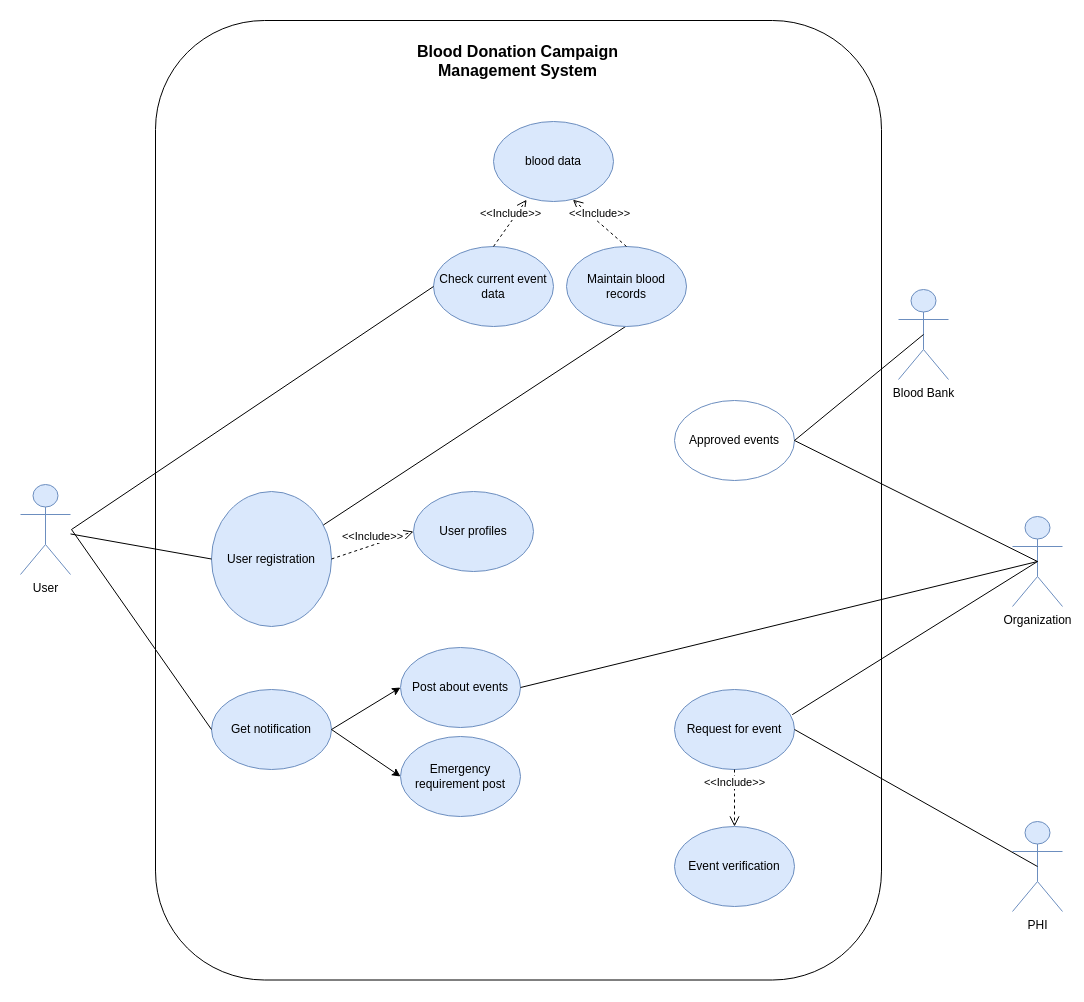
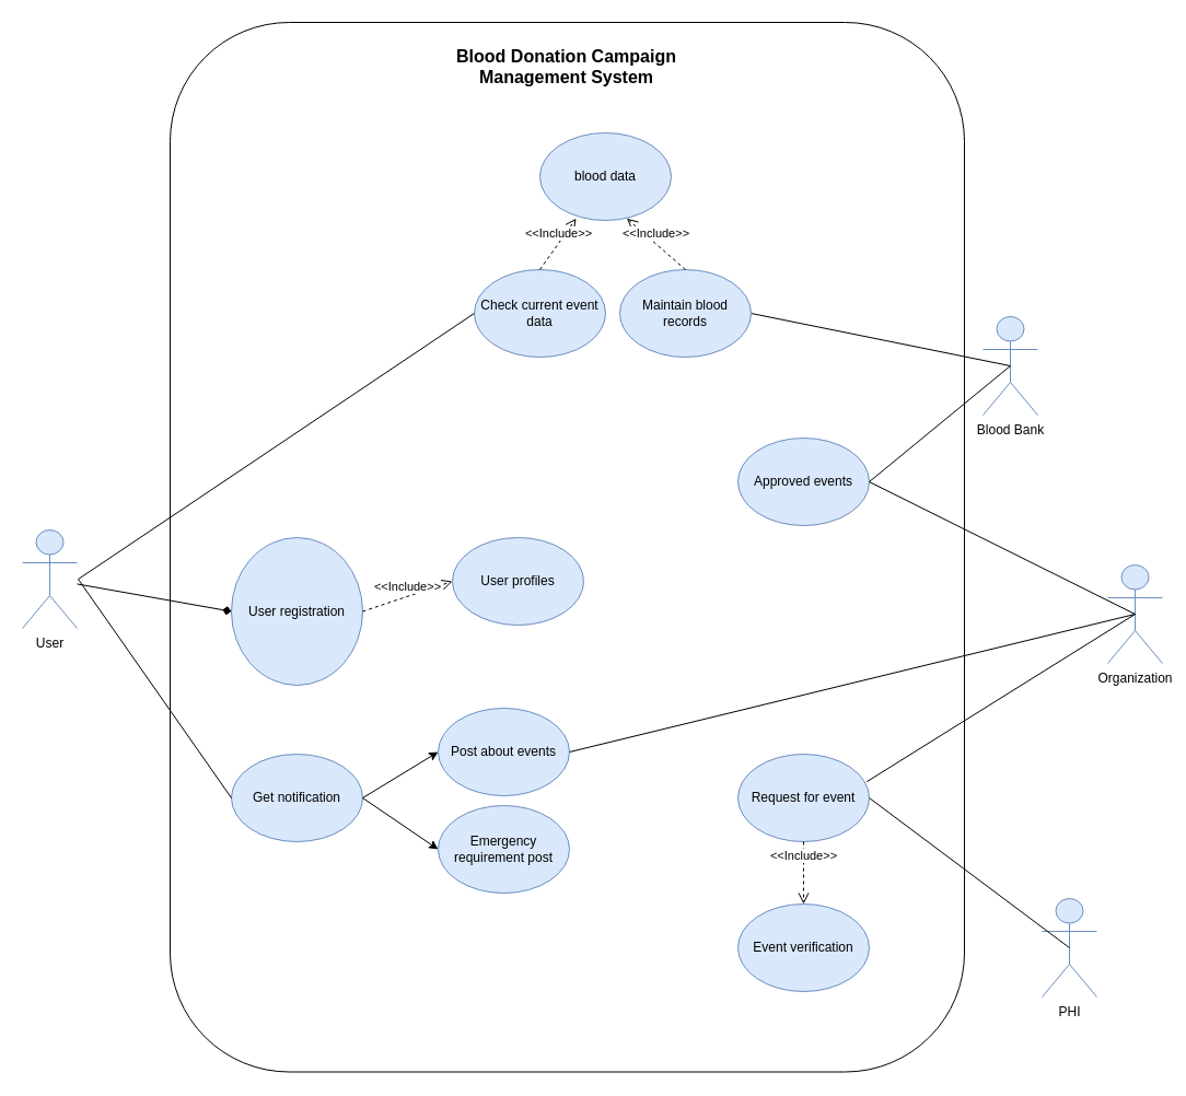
  <mxCell id="0" />
  <mxCell id="1" parent="0" />
  <mxCell id="2" value="" style="rounded=1;whiteSpace=wrap;html=1;sketch=0;" parent="1" vertex="1"><mxGeometry x="155" y="20" width="726" height="959.5" as="geometry" /></mxCell>
  <mxCell id="3" value="&lt;div&gt;User&lt;/div&gt;&lt;div&gt;&lt;br&gt;&lt;/div&gt;" style="shape=umlActor;verticalLabelPosition=bottom;verticalAlign=top;html=1;outlineConnect=0;rounded=0;sketch=0;fillColor=#dae8fc;strokeColor=#6c8ebf;" parent="1" vertex="1"><mxGeometry x="20" y="484" width="50" height="90" as="geometry" /></mxCell>
- <mxCell id="4" value="PHI" style="shape=umlActor;verticalLabelPosition=bottom;verticalAlign=top;html=1;outlineConnect=0;rounded=0;sketch=0;fillColor=#dae8fc;strokeColor=#6c8ebf;" parent="1" vertex="1"><mxGeometry x="1012" y="821" width="50" height="90" as="geometry" /></mxCell>
+ <mxCell id="4" value="PHI" style="shape=umlActor;verticalLabelPosition=bottom;verticalAlign=top;html=1;outlineConnect=0;rounded=0;sketch=0;fillColor=#dae8fc;strokeColor=#6c8ebf;" parent="1" vertex="1"><mxGeometry x="952" y="821" width="50" height="90" as="geometry" /></mxCell>
  <mxCell id="5" value="Organization" style="shape=umlActor;verticalLabelPosition=bottom;verticalAlign=top;html=1;outlineConnect=0;rounded=0;sketch=0;fillColor=#dae8fc;strokeColor=#6c8ebf;" parent="1" vertex="1"><mxGeometry x="1012" y="516" width="50" height="90" as="geometry" /></mxCell>
  <mxCell id="6" value="blood data" style="ellipse;whiteSpace=wrap;html=1;rounded=0;sketch=0;fillColor=#dae8fc;strokeColor=#6c8ebf;" parent="1" vertex="1"><mxGeometry x="493" y="121" width="120" height="80" as="geometry" /></mxCell>
  <mxCell id="7" value="Check current event data" style="ellipse;whiteSpace=wrap;html=1;rounded=0;sketch=0;fillColor=#dae8fc;strokeColor=#6c8ebf;" parent="1" vertex="1"><mxGeometry x="433" y="246" width="120" height="80" as="geometry" /></mxCell>
  <mxCell id="8" value="&amp;lt;&amp;lt;Include&amp;gt;&amp;gt;" style="html=1;verticalAlign=bottom;endArrow=open;dashed=1;endSize=8;rounded=1;sketch=0;curved=0;entryX=0.276;entryY=0.978;entryDx=0;entryDy=0;exitX=0.5;exitY=0;exitDx=0;exitDy=0;entryPerimeter=0;" parent="1" source="7" target="6" edge="1"><mxGeometry relative="1" as="geometry"><mxPoint x="433" y="411" as="sourcePoint" /><mxPoint x="353" y="411" as="targetPoint" /></mxGeometry></mxCell>
  <mxCell id="9" value="User registration" style="ellipse;whiteSpace=wrap;html=1;rounded=0;sketch=0;fillColor=#dae8fc;strokeColor=#6c8ebf;" parent="1" vertex="1"><mxGeometry x="211" y="491" width="120" height="135" as="geometry" /></mxCell>
  <mxCell id="10" value="Get notification" style="ellipse;whiteSpace=wrap;html=1;rounded=0;sketch=0;fillColor=#dae8fc;strokeColor=#6c8ebf;" parent="1" vertex="1"><mxGeometry x="211" y="689" width="120" height="80" as="geometry" /></mxCell>
  <mxCell id="11" value="Post about events" style="ellipse;whiteSpace=wrap;html=1;rounded=0;sketch=0;fillColor=#dae8fc;strokeColor=#6c8ebf;" parent="1" vertex="1"><mxGeometry x="400" y="647" width="120" height="80" as="geometry" /></mxCell>
  <mxCell id="12" value="Emergency requirement post" style="ellipse;whiteSpace=wrap;html=1;rounded=0;sketch=0;fillColor=#dae8fc;strokeColor=#6c8ebf;" parent="1" vertex="1"><mxGeometry x="400" y="736" width="120" height="80" as="geometry" /></mxCell>
  <mxCell id="13" value="Request for event" style="ellipse;whiteSpace=wrap;html=1;rounded=0;sketch=0;fillColor=#dae8fc;strokeColor=#6c8ebf;" parent="1" vertex="1"><mxGeometry x="674" y="689" width="120" height="80" as="geometry" /></mxCell>
  <mxCell id="14" value="" style="endArrow=none;html=1;rounded=1;sketch=0;curved=0;exitX=0;exitY=0.5;exitDx=0;exitDy=0;" parent="1" source="7" edge="1"><mxGeometry width="50" height="50" relative="1" as="geometry"><mxPoint x="343" y="538.614" as="sourcePoint" /><mxPoint x="71" y="529" as="targetPoint" /></mxGeometry></mxCell>
- <mxCell id="15" value="" style="endArrow=none;html=1;rounded=1;sketch=0;curved=0;entryX=0;entryY=0.5;entryDx=0;entryDy=0;" parent="1" source="3" target="9" edge="1"><mxGeometry width="50" height="50" relative="1" as="geometry"><mxPoint x="74" y="482" as="sourcePoint" /><mxPoint x="453" y="287" as="targetPoint" /></mxGeometry></mxCell>
+ <mxCell id="15" value="" style="endArrow=diamond;html=1;rounded=1;sketch=0;curved=0;entryX=0;entryY=0.5;entryDx=0;entryDy=0;" parent="1" source="3" target="9" edge="1"><mxGeometry width="50" height="50" relative="1" as="geometry"><mxPoint x="74" y="482" as="sourcePoint" /><mxPoint x="453" y="287" as="targetPoint" /></mxGeometry></mxCell>
  <mxCell id="16" value="" style="endArrow=none;html=1;rounded=1;sketch=0;curved=0;exitX=0;exitY=0.5;exitDx=0;exitDy=0;" parent="1" source="10" edge="1"><mxGeometry width="50" height="50" relative="1" as="geometry"><mxPoint x="358" y="662.614" as="sourcePoint" /><mxPoint x="71" y="529" as="targetPoint" /></mxGeometry></mxCell>
  <mxCell id="17" value="" style="endArrow=classic;html=1;rounded=1;sketch=0;curved=0;entryX=0;entryY=0.5;entryDx=0;entryDy=0;exitX=1;exitY=0.5;exitDx=0;exitDy=0;" parent="1" source="10" target="12" edge="1"><mxGeometry width="50" height="50" relative="1" as="geometry"><mxPoint x="316" y="739" as="sourcePoint" /><mxPoint x="366" y="689" as="targetPoint" /></mxGeometry></mxCell>
  <mxCell id="18" value="" style="endArrow=classic;html=1;rounded=1;sketch=0;curved=0;entryX=0;entryY=0.5;entryDx=0;entryDy=0;exitX=1;exitY=0.5;exitDx=0;exitDy=0;" parent="1" source="10" target="11" edge="1"><mxGeometry width="50" height="50" relative="1" as="geometry"><mxPoint x="330" y="814" as="sourcePoint" /><mxPoint x="400" y="756" as="targetPoint" /></mxGeometry></mxCell>
  <mxCell id="19" value="Blood Bank" style="shape=umlActor;verticalLabelPosition=bottom;verticalAlign=top;html=1;outlineConnect=0;rounded=0;sketch=0;fillColor=#dae8fc;strokeColor=#6c8ebf;" parent="1" vertex="1"><mxGeometry x="898" y="289" width="50" height="90" as="geometry" /></mxCell>
  <mxCell id="20" value="" style="endArrow=none;html=1;rounded=0;strokeColor=default;entryX=0.5;entryY=0.5;entryDx=0;entryDy=0;entryPerimeter=0;exitX=1;exitY=0.5;exitDx=0;exitDy=0;" parent="1" source="13" target="4" edge="1"><mxGeometry width="50" height="50" relative="1" as="geometry"><mxPoint x="738" y="623" as="sourcePoint" /><mxPoint x="1015" y="532" as="targetPoint" /></mxGeometry></mxCell>
  <mxCell id="21" value="Event verification" style="ellipse;whiteSpace=wrap;html=1;rounded=0;sketch=0;fillColor=#dae8fc;strokeColor=#6c8ebf;" parent="1" vertex="1"><mxGeometry x="674" y="826" width="120" height="80" as="geometry" /></mxCell>
  <mxCell id="22" value="" style="endArrow=none;html=1;rounded=0;strokeColor=default;entryX=0.5;entryY=0.5;entryDx=0;entryDy=0;entryPerimeter=0;exitX=0.981;exitY=0.315;exitDx=0;exitDy=0;exitPerimeter=0;" parent="1" source="13" target="5" edge="1"><mxGeometry width="50" height="50" relative="1" as="geometry"><mxPoint x="527" y="559" as="sourcePoint" /><mxPoint x="577" y="509" as="targetPoint" /></mxGeometry></mxCell>
  <mxCell id="23" value="&amp;lt;&amp;lt;Include&amp;gt;&amp;gt;" style="html=1;verticalAlign=bottom;endArrow=open;dashed=1;endSize=8;rounded=1;sketch=0;curved=0;exitX=0.5;exitY=1;exitDx=0;exitDy=0;" parent="1" source="13" target="21" edge="1"><mxGeometry x="-0.222" relative="1" as="geometry"><mxPoint x="733.47" y="654" as="sourcePoint" /><mxPoint x="733.47" y="600" as="targetPoint" /><mxPoint as="offset" /></mxGeometry></mxCell>
- <mxCell id="24" value="Approved events" style="ellipse;whiteSpace=wrap;html=1;rounded=0;sketch=0;fillColor=#ffffff;strokeColor=#6c8ebf;" parent="1" vertex="1"><mxGeometry x="674" y="400" width="120" height="80" as="geometry" /></mxCell>
+ <mxCell id="24" value="Approved events" style="ellipse;whiteSpace=wrap;html=1;rounded=0;sketch=0;fillColor=#dae8fc;strokeColor=#6c8ebf;" parent="1" vertex="1"><mxGeometry x="674" y="400" width="120" height="80" as="geometry" /></mxCell>
  <mxCell id="25" value="" style="endArrow=none;html=1;rounded=0;strokeColor=default;entryX=0.5;entryY=0.5;entryDx=0;entryDy=0;entryPerimeter=0;exitX=1;exitY=0.5;exitDx=0;exitDy=0;" parent="1" source="24" target="19" edge="1"><mxGeometry width="50" height="50" relative="1" as="geometry"><mxPoint x="808" y="636" as="sourcePoint" /><mxPoint x="1051" y="636" as="targetPoint" /></mxGeometry></mxCell>
  <mxCell id="26" value="" style="endArrow=none;html=1;rounded=0;strokeColor=default;exitX=1;exitY=0.5;exitDx=0;exitDy=0;entryX=0.5;entryY=0.5;entryDx=0;entryDy=0;entryPerimeter=0;" parent="1" source="11" target="5" edge="1"><mxGeometry width="50" height="50" relative="1" as="geometry"><mxPoint x="804" y="707" as="sourcePoint" /><mxPoint x="898" y="797" as="targetPoint" /></mxGeometry></mxCell>
  <mxCell id="27" value="" style="endArrow=none;html=1;rounded=0;strokeColor=default;exitX=1;exitY=0.5;exitDx=0;exitDy=0;entryX=0.5;entryY=0.5;entryDx=0;entryDy=0;entryPerimeter=0;" parent="1" source="24" target="5" edge="1"><mxGeometry width="50" height="50" relative="1" as="geometry"><mxPoint x="804" y="435" as="sourcePoint" /><mxPoint x="1024" y="705" as="targetPoint" /></mxGeometry></mxCell>
- <mxCell id="28" value="" style="endArrow=none;html=1;rounded=0;strokeColor=default;exitX=1;exitY=0.5;exitDx=0;exitDy=0;" parent="1" source="30" target="9" edge="1"><mxGeometry width="50" height="50" relative="1" as="geometry"><mxPoint x="804" y="435" as="sourcePoint" /><mxPoint x="1053" y="344" as="targetPoint" /></mxGeometry></mxCell>
+ <mxCell id="28" value="" style="endArrow=none;html=1;rounded=0;strokeColor=default;entryX=0.5;entryY=0.5;entryDx=0;entryDy=0;entryPerimeter=0;exitX=1;exitY=0.5;exitDx=0;exitDy=0;" parent="1" source="30" target="19" edge="1"><mxGeometry width="50" height="50" relative="1" as="geometry"><mxPoint x="804" y="435" as="sourcePoint" /><mxPoint x="1053" y="344" as="targetPoint" /></mxGeometry></mxCell>
  <mxCell id="29" value="User profiles" style="ellipse;whiteSpace=wrap;html=1;rounded=0;sketch=0;fillColor=#dae8fc;strokeColor=#6c8ebf;" parent="1" vertex="1"><mxGeometry x="413" y="491" width="120" height="80" as="geometry" /></mxCell>
  <mxCell id="30" value="Maintain blood records" style="ellipse;whiteSpace=wrap;html=1;rounded=0;sketch=0;fillColor=#dae8fc;strokeColor=#6c8ebf;" parent="1" vertex="1"><mxGeometry x="566" y="246" width="120" height="80" as="geometry" /></mxCell>
  <mxCell id="31" value="&amp;lt;&amp;lt;Include&amp;gt;&amp;gt;" style="html=1;verticalAlign=bottom;endArrow=open;dashed=1;endSize=8;rounded=1;sketch=0;curved=0;entryX=0.662;entryY=0.978;entryDx=0;entryDy=0;exitX=0.5;exitY=0;exitDx=0;exitDy=0;entryPerimeter=0;" parent="1" source="30" target="6" edge="1"><mxGeometry relative="1" as="geometry"><mxPoint x="499" y="262" as="sourcePoint" /><mxPoint x="499" y="204" as="targetPoint" /></mxGeometry></mxCell>
  <mxCell id="32" value="&amp;lt;&amp;lt;Include&amp;gt;&amp;gt;" style="html=1;verticalAlign=bottom;endArrow=open;dashed=1;endSize=8;rounded=1;sketch=0;curved=0;entryX=0;entryY=0.5;entryDx=0;entryDy=0;exitX=1;exitY=0.5;exitDx=0;exitDy=0;" parent="1" source="9" target="29" edge="1"><mxGeometry relative="1" as="geometry"><mxPoint x="503" y="256" as="sourcePoint" /><mxPoint x="536.12" y="209.24" as="targetPoint" /></mxGeometry></mxCell>
  <mxCell id="33" value="&lt;span style=&quot;color: rgb(0, 0, 0); font-family: Helvetica; font-size: 16px; font-style: normal; font-variant-ligatures: normal; font-variant-caps: normal; letter-spacing: normal; orphans: 2; text-indent: 0px; text-transform: none; widows: 2; word-spacing: 0px; -webkit-text-stroke-width: 0px; background-color: rgb(255, 255, 255); text-decoration-thickness: initial; text-decoration-style: initial; text-decoration-color: initial; float: none; display: inline !important;&quot;&gt;Blood Donation Campaign Management System&lt;/span&gt;" style="text;whiteSpace=wrap;html=1;align=center;verticalAlign=top;fontSize=16;fontStyle=1" vertex="1" parent="1"><mxGeometry x="394.33" y="35" width="247.33" height="50" as="geometry" /></mxCell>
